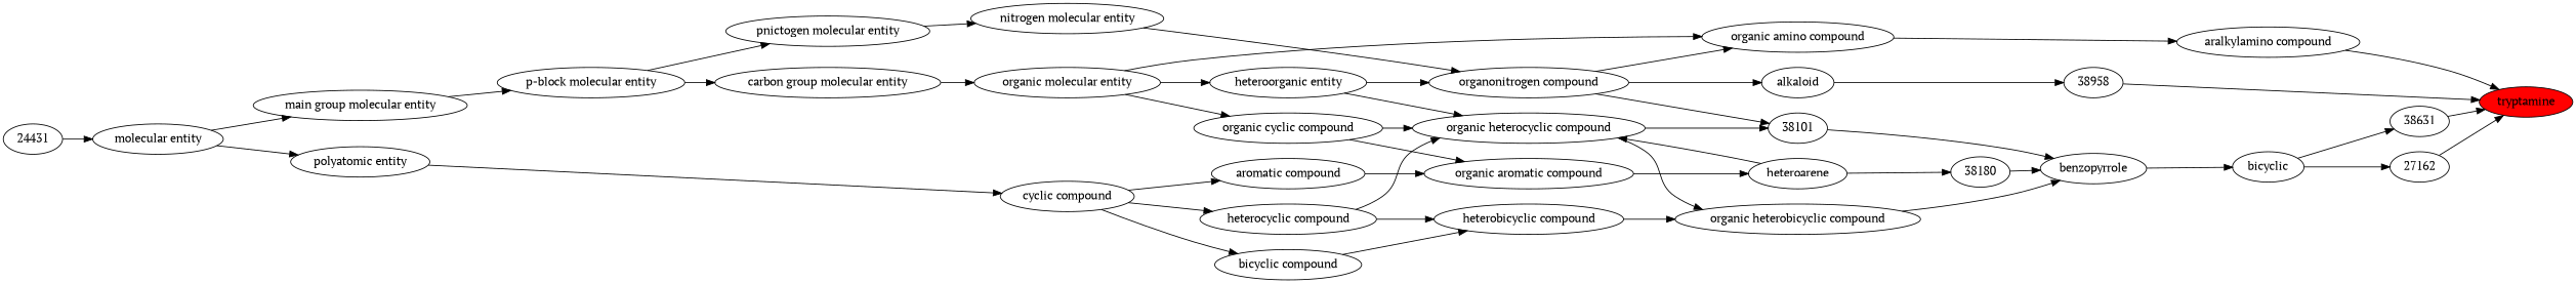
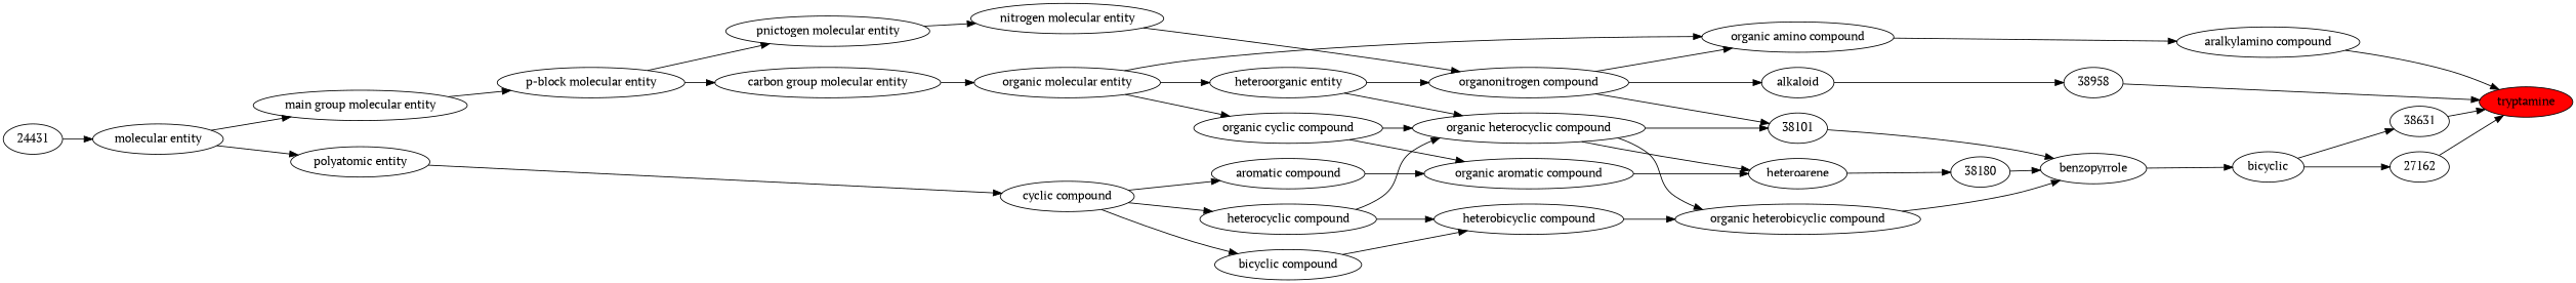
  digraph {
    fontname="PT Serif"
    rankdir=LR
    node [fontname="PT Serif"]
    edge [fontname="PT Serif"]
    n1 [fillcolor=red label=tryptamine style=filled]
    n2 [label=38631]
    n3 [label=38958]
    n4 [label="aralkylamino compound"]
    n5 [label=27162]
    n6 [label=bicyclic]
    n7 [label=alkaloid]
    n8 [label="organic amino compound"]
    n9 [label=benzopyrrole]
    n10 [label="organonitrogen compound"]
    n11 [label=38101]
    n12 [label="organic molecular entity"]
    n13 [label="heteroorganic entity"]
    n14 [label="organic cyclic compound"]
    n15 [label="organic heterocyclic compound"]
    n16 [label="organic aromatic compound"]
    n17 [label="organic heterobicyclic compound"]
    n18 [label=38180]
    n19 [label="nitrogen molecular entity"]
    n20 [label=heteroarene]
    n21 [label="carbon group molecular entity"]
    n22 [label="heterobicyclic compound"]
    n23 [label="pnictogen molecular entity"]
    n24 [label="p-block molecular entity"]
    n25 [label="bicyclic compound"]
    n26 [label="heterocyclic compound"]
    n27 [label="main group molecular entity"]
    n28 [label="cyclic compound"]
    n29 [label="aromatic compound"]
    n30 [label="molecular entity"]
    n31 [label="polyatomic entity"]
    n32 [label=24431]
    n2 -> n1
    n3 -> n1
    n4 -> n1
    n5 -> n1
    n6 -> n2
    n6 -> n5
    n7 -> n3
    n8 -> n4
    n9 -> n6
    n10 -> n7
    n10 -> n8
    n10 -> n11
    n11 -> n9
    n12 -> n8
    n12 -> n13
    n12 -> n14
    n13 -> n10
    n13 -> n15
    n14 -> n15
    n14 -> n16
    n15 -> n11
    n15 -> n17
-   n20 -> n15
+   n15 -> n20
    n16 -> n20
    n17 -> n9
    n18 -> n9
    n19 -> n10
    n20 -> n18
    n21 -> n12
    n22 -> n17
    n23 -> n19
    n24 -> n21
    n24 -> n23
    n25 -> n22
    n26 -> n15
    n26 -> n22
    n27 -> n24
    n28 -> n25
    n28 -> n26
    n28 -> n29
    n29 -> n16
    n30 -> n27
    n30 -> n31
    n31 -> n28
    n32 -> n30
  }
